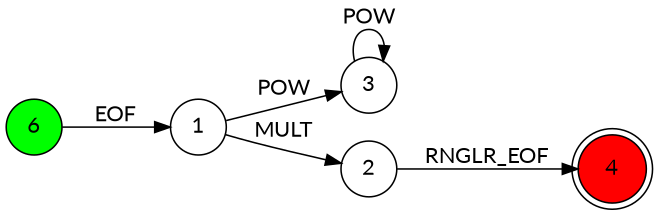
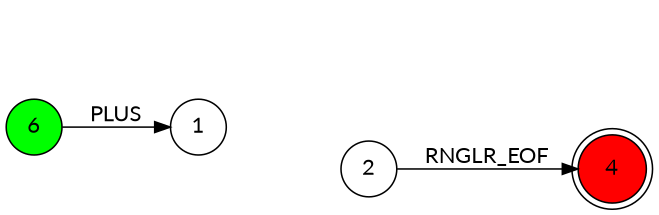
  digraph {
    fontname=Lato
    rankdir=LR
    node [fontname=Lato shape=circle]
    edge [fontname=Lato]
    n1 [fillcolor=green label=6 style=filled]
    4 [fillcolor=red shape=doublecircle style=filled]
    1
-   3
    2
    subgraph sub_1 {
      rank=same
      n1
    }
    subgraph sub_2 {
      rank=min
      n1
    }
    subgraph sub_3 {
      rank=same
      4
    }
    subgraph sub_4 {
      rank=max
      4
    }
-   n1 -> 1 [label=EOF]
-   1 -> 3 [label=POW]
-   1 -> 2 [label=MULT]
-   3 -> 3 [label=POW]
+   n1 -> 1 [label=PLUS]
    2 -> 4 [label=RNGLR_EOF]
  }
